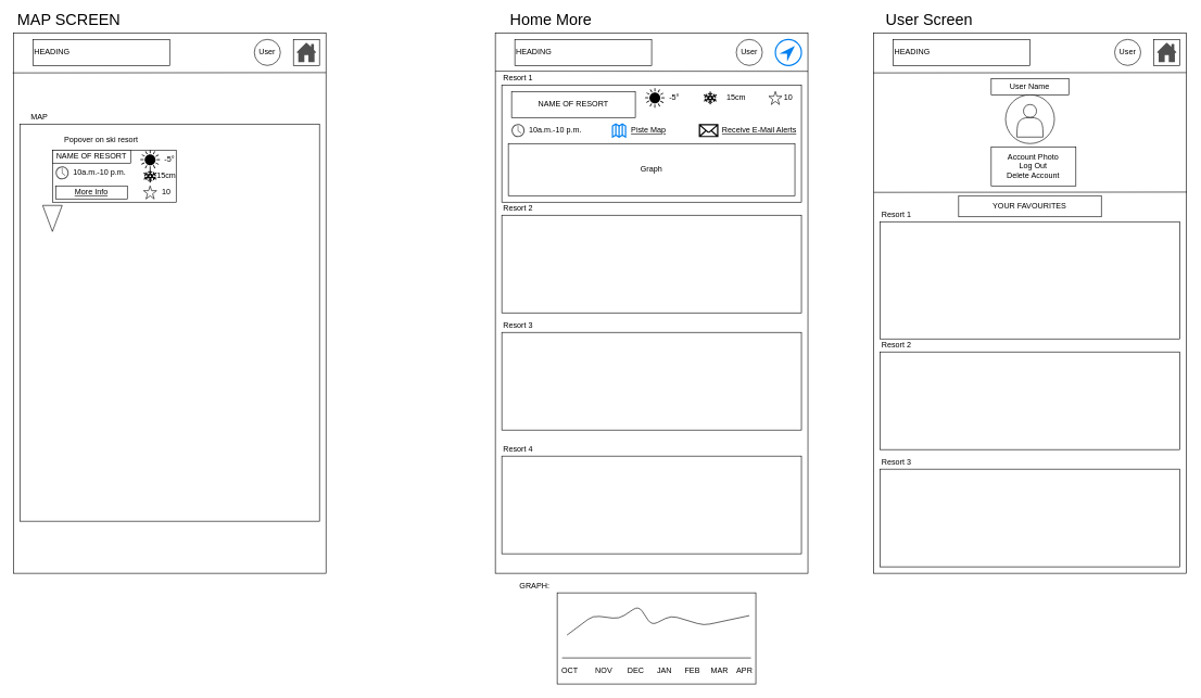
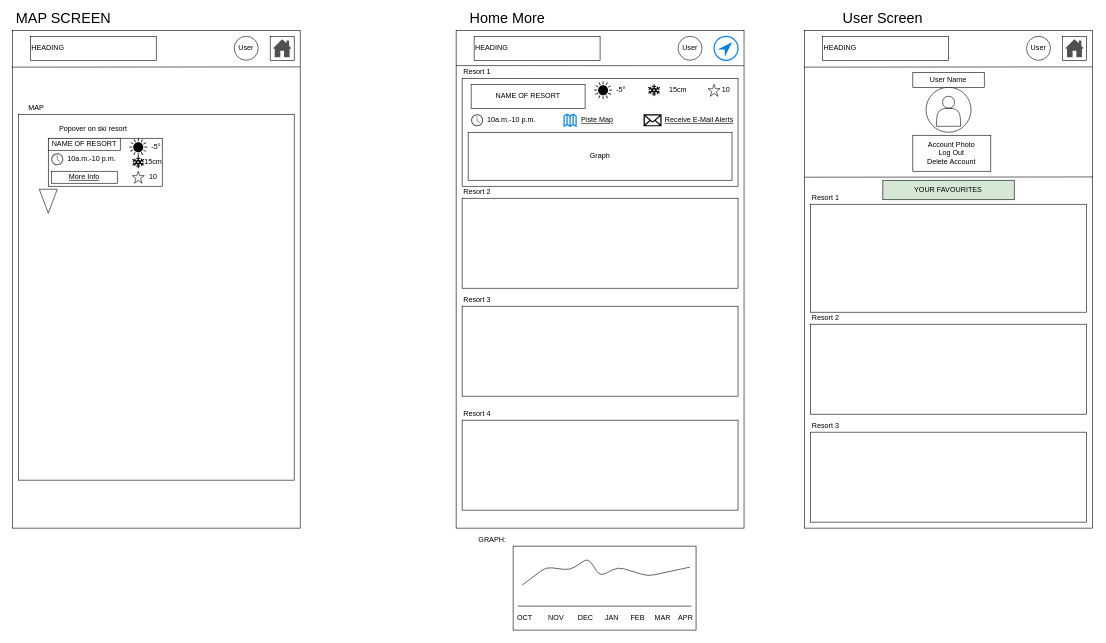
  <mxCell id="0" />
  <mxCell id="1" parent="0" />
  <mxCell id="2" value="" style="rounded=0;whiteSpace=wrap;html=1;" vertex="1" parent="1"><mxGeometry x="1340.96" y="50" width="480" height="830" as="geometry" /></mxCell>
  <mxCell id="3" value="" style="ellipse;whiteSpace=wrap;html=1;aspect=fixed;" vertex="1" parent="1"><mxGeometry x="1543.46" y="145" width="75" height="75" as="geometry" /></mxCell>
  <mxCell id="4" value="" style="rounded=0;whiteSpace=wrap;html=1;" vertex="1" parent="1"><mxGeometry x="760" y="50" width="480" height="830" as="geometry" /></mxCell>
  <mxCell id="5" value="User" style="ellipse;whiteSpace=wrap;html=1;aspect=fixed;" vertex="1" parent="1"><mxGeometry x="1130" y="60" width="40" height="40" as="geometry" /></mxCell>
  <mxCell id="6" value="HEADING" style="rounded=0;whiteSpace=wrap;html=1;align=left;" vertex="1" parent="1"><mxGeometry x="790" y="60" width="210" height="40" as="geometry" /></mxCell>
  <mxCell id="7" value="" style="rounded=0;whiteSpace=wrap;html=1;" vertex="1" parent="1"><mxGeometry x="20" y="50" width="480" height="830" as="geometry" /></mxCell>
  <mxCell id="8" value="" style="endArrow=none;html=1;entryX=-0.002;entryY=0.074;entryDx=0;entryDy=0;entryPerimeter=0;" edge="1" parent="1" target="7"><mxGeometry width="50" height="50" relative="1" as="geometry"><mxPoint x="500" y="111" as="sourcePoint" /><mxPoint x="-80" y="50" as="targetPoint" /></mxGeometry></mxCell>
  <mxCell id="9" value="" style="rounded=0;whiteSpace=wrap;html=1;" vertex="1" parent="1"><mxGeometry x="450" y="60" width="40" height="40" as="geometry" /></mxCell>
  <mxCell id="10" value="User" style="ellipse;whiteSpace=wrap;html=1;aspect=fixed;" vertex="1" parent="1"><mxGeometry x="390" y="60" width="40" height="40" as="geometry" /></mxCell>
  <mxCell id="11" value="HEADING" style="rounded=0;whiteSpace=wrap;html=1;align=left;" vertex="1" parent="1"><mxGeometry x="50" y="60" width="210" height="40" as="geometry" /></mxCell>
  <mxCell id="12" value="" style="rounded=0;whiteSpace=wrap;html=1;" vertex="1" parent="1"><mxGeometry x="30" y="190" width="460" height="610" as="geometry" /></mxCell>
  <mxCell id="13" value="MAP" style="text;html=1;strokeColor=none;fillColor=none;align=center;verticalAlign=middle;whiteSpace=wrap;rounded=0;" vertex="1" parent="1"><mxGeometry x="40" y="170" width="40" height="20" as="geometry" /></mxCell>
  <mxCell id="14" value="" style="triangle;whiteSpace=wrap;html=1;rotation=90;" vertex="1" parent="1"><mxGeometry x="60" y="320" width="40" height="30" as="geometry" /></mxCell>
  <mxCell id="15" value="" style="rounded=0;whiteSpace=wrap;html=1;" vertex="1" parent="1"><mxGeometry x="80" y="230" width="190" height="80" as="geometry" /></mxCell>
  <mxCell id="16" value="Popover on ski resort" style="text;html=1;strokeColor=none;fillColor=none;align=center;verticalAlign=middle;whiteSpace=wrap;rounded=0;" vertex="1" parent="1"><mxGeometry x="70" y="190" width="170" height="50" as="geometry" /></mxCell>
  <mxCell id="17" value="" style="verticalLabelPosition=bottom;verticalAlign=top;html=1;shape=mxgraph.basic.star" vertex="1" parent="1"><mxGeometry x="220" y="285" width="20" height="20" as="geometry" /></mxCell>
  <mxCell id="18" value="10" style="text;html=1;strokeColor=none;fillColor=none;align=center;verticalAlign=middle;whiteSpace=wrap;rounded=0;" vertex="1" parent="1"><mxGeometry x="235" y="285" width="40" height="20" as="geometry" /></mxCell>
  <mxCell id="19" value="NAME OF RESORT" style="rounded=0;whiteSpace=wrap;html=1;" vertex="1" parent="1"><mxGeometry x="80" y="230" width="120" height="20" as="geometry" /></mxCell>
  <mxCell id="20" value="" style="shape=mxgraph.signs.nature.sun_4;html=1;pointerEvents=1;fillColor=#000000;strokeColor=none;verticalLabelPosition=bottom;verticalAlign=top;align=center;" vertex="1" parent="1"><mxGeometry x="215" y="230" width="30" height="30" as="geometry" /></mxCell>
  <mxCell id="21" value="-5°" style="text;html=1;strokeColor=none;fillColor=none;align=center;verticalAlign=middle;whiteSpace=wrap;rounded=0;" vertex="1" parent="1"><mxGeometry x="240" y="235" width="40" height="20" as="geometry" /></mxCell>
  <mxCell id="22" value="15cm" style="text;html=1;strokeColor=none;fillColor=none;align=center;verticalAlign=middle;whiteSpace=wrap;rounded=0;" vertex="1" parent="1"><mxGeometry x="235" y="260" width="40" height="20" as="geometry" /></mxCell>
  <mxCell id="23" value="" style="shape=mxgraph.signs.nature.snowflake;html=1;pointerEvents=1;fillColor=#000000;strokeColor=none;verticalLabelPosition=bottom;verticalAlign=top;align=center;" vertex="1" parent="1"><mxGeometry x="220" y="260" width="20" height="20" as="geometry" /></mxCell>
  <mxCell id="24" value="&lt;u&gt;More Info&lt;/u&gt;" style="rounded=0;whiteSpace=wrap;html=1;" vertex="1" parent="1"><mxGeometry x="85" y="285" width="110" height="20" as="geometry" /></mxCell>
  <mxCell id="25" value="GRAPH:" style="text;html=1;align=center;verticalAlign=middle;resizable=0;points=[];autosize=1;" vertex="1" parent="1"><mxGeometry x="790" y="890" width="60" height="20" as="geometry" /></mxCell>
  <mxCell id="26" value="" style="rounded=0;whiteSpace=wrap;html=1;" vertex="1" parent="1"><mxGeometry x="855" y="910" width="305" height="140" as="geometry" /></mxCell>
  <mxCell id="27" value="OCT&amp;nbsp; &amp;nbsp; &amp;nbsp; &amp;nbsp; NOV&amp;nbsp; &amp;nbsp; &amp;nbsp; &amp;nbsp;DEC&amp;nbsp; &amp;nbsp; &amp;nbsp; JAN&amp;nbsp; &amp;nbsp; &amp;nbsp; FEB&amp;nbsp; &amp;nbsp; &amp;nbsp;MAR&amp;nbsp; &amp;nbsp; APR" style="text;html=1;align=center;verticalAlign=middle;resizable=0;points=[];autosize=1;" vertex="1" parent="1"><mxGeometry x="852.5" y="1020" width="310" height="20" as="geometry" /></mxCell>
  <mxCell id="28" value="" style="endArrow=none;html=1;" edge="1" parent="1"><mxGeometry width="50" height="50" relative="1" as="geometry"><mxPoint x="1152.5" y="1010" as="sourcePoint" /><mxPoint x="862.5" y="1010" as="targetPoint" /></mxGeometry></mxCell>
  <mxCell id="29" value="" style="endArrow=none;html=1;" edge="1" parent="1"><mxGeometry width="50" height="50" relative="1" as="geometry"><mxPoint x="870" y="975" as="sourcePoint" /><mxPoint x="1150" y="945" as="targetPoint" /><Array as="points"><mxPoint x="910" y="945" /><mxPoint x="950" y="950" /><mxPoint x="980" y="930" /><mxPoint x="1000" y="960" /><mxPoint x="1030" y="945" /><mxPoint x="1080" y="960" /></Array></mxGeometry></mxCell>
  <mxCell id="30" value="" style="pointerEvents=1;shadow=0;dashed=0;html=1;strokeColor=none;fillColor=#505050;labelPosition=center;verticalLabelPosition=bottom;verticalAlign=top;outlineConnect=0;align=center;shape=mxgraph.office.concepts.clock;" vertex="1" parent="1"><mxGeometry x="85" y="255" width="20" height="20" as="geometry" /></mxCell>
  <mxCell id="31" value="10a.m.-10 p.m." style="text;html=1;strokeColor=none;fillColor=none;align=center;verticalAlign=middle;whiteSpace=wrap;rounded=0;" vertex="1" parent="1"><mxGeometry x="110" y="255" width="85" height="20" as="geometry" /></mxCell>
  <mxCell id="32" value="" style="rounded=0;whiteSpace=wrap;html=1;" vertex="1" parent="1"><mxGeometry x="770" y="130" width="460" height="180" as="geometry" /></mxCell>
  <mxCell id="33" value="Resort 1" style="text;html=1;strokeColor=none;fillColor=none;align=center;verticalAlign=middle;whiteSpace=wrap;rounded=0;" vertex="1" parent="1"><mxGeometry x="770" y="110" width="50" height="20" as="geometry" /></mxCell>
  <mxCell id="34" value="" style="rounded=0;whiteSpace=wrap;html=1;" vertex="1" parent="1"><mxGeometry x="770" y="330" width="460" height="150" as="geometry" /></mxCell>
  <mxCell id="35" value="Resort 2" style="text;html=1;strokeColor=none;fillColor=none;align=center;verticalAlign=middle;whiteSpace=wrap;rounded=0;" vertex="1" parent="1"><mxGeometry x="770" y="310" width="50" height="20" as="geometry" /></mxCell>
  <mxCell id="36" value="NAME OF RESORT" style="rounded=0;whiteSpace=wrap;html=1;" vertex="1" parent="1"><mxGeometry x="785" y="140" width="190" height="40" as="geometry" /></mxCell>
  <mxCell id="37" value="" style="shape=mxgraph.signs.nature.sun_4;html=1;pointerEvents=1;fillColor=#000000;strokeColor=none;verticalLabelPosition=bottom;verticalAlign=top;align=center;" vertex="1" parent="1"><mxGeometry x="990" y="135" width="30" height="30" as="geometry" /></mxCell>
  <mxCell id="38" value="-5°" style="text;html=1;strokeColor=none;fillColor=none;align=center;verticalAlign=middle;whiteSpace=wrap;rounded=0;" vertex="1" parent="1"><mxGeometry x="1015" y="140" width="40" height="20" as="geometry" /></mxCell>
  <mxCell id="39" value="Graph" style="rounded=0;whiteSpace=wrap;html=1;" vertex="1" parent="1"><mxGeometry x="780" y="220" width="440" height="80" as="geometry" /></mxCell>
  <mxCell id="40" value="" style="shape=mxgraph.signs.tech.mail;html=1;pointerEvents=1;fillColor=#000000;strokeColor=none;verticalLabelPosition=bottom;verticalAlign=top;align=center;" vertex="1" parent="1"><mxGeometry x="1072.5" y="190" width="30" height="20" as="geometry" /></mxCell>
  <mxCell id="41" value="&lt;u&gt;Receive E-Mail Alerts&lt;/u&gt;" style="text;html=1;align=center;verticalAlign=middle;resizable=0;points=[];autosize=1;" vertex="1" parent="1"><mxGeometry x="1100" y="190" width="130" height="20" as="geometry" /></mxCell>
  <mxCell id="42" value="" style="html=1;verticalLabelPosition=bottom;align=center;labelBackgroundColor=#ffffff;verticalAlign=top;strokeWidth=2;strokeColor=#0080F0;shadow=0;dashed=0;shape=mxgraph.ios7.icons.map;" vertex="1" parent="1"><mxGeometry x="940" y="190" width="20" height="20" as="geometry" /></mxCell>
  <mxCell id="43" value="&lt;u&gt;Piste Map&lt;/u&gt;" style="text;html=1;align=center;verticalAlign=middle;resizable=0;points=[];autosize=1;" vertex="1" parent="1"><mxGeometry x="960" y="190" width="70" height="20" as="geometry" /></mxCell>
  <mxCell id="44" value="10" style="text;html=1;strokeColor=none;fillColor=none;align=center;verticalAlign=middle;whiteSpace=wrap;rounded=0;" vertex="1" parent="1"><mxGeometry x="1190" y="140" width="40" height="20" as="geometry" /></mxCell>
  <mxCell id="45" value="10a.m.-10 p.m." style="text;html=1;strokeColor=none;fillColor=none;align=center;verticalAlign=middle;whiteSpace=wrap;rounded=0;" vertex="1" parent="1"><mxGeometry x="810" y="190" width="85" height="20" as="geometry" /></mxCell>
  <mxCell id="46" value="" style="pointerEvents=1;shadow=0;dashed=0;html=1;strokeColor=none;fillColor=#505050;labelPosition=center;verticalLabelPosition=bottom;verticalAlign=top;outlineConnect=0;align=center;shape=mxgraph.office.concepts.clock;" vertex="1" parent="1"><mxGeometry x="785" y="190" width="20" height="20" as="geometry" /></mxCell>
  <mxCell id="47" value="" style="verticalLabelPosition=bottom;verticalAlign=top;html=1;shape=mxgraph.basic.star" vertex="1" parent="1"><mxGeometry x="1180" y="140" width="20" height="20" as="geometry" /></mxCell>
  <mxCell id="48" value="" style="shape=mxgraph.signs.nature.snowflake;html=1;pointerEvents=1;fillColor=#000000;strokeColor=none;verticalLabelPosition=bottom;verticalAlign=top;align=center;" vertex="1" parent="1"><mxGeometry x="1080" y="140" width="20" height="20" as="geometry" /></mxCell>
  <mxCell id="49" value="15cm" style="text;html=1;strokeColor=none;fillColor=none;align=center;verticalAlign=middle;whiteSpace=wrap;rounded=0;" vertex="1" parent="1"><mxGeometry x="1110" y="140" width="40" height="20" as="geometry" /></mxCell>
  <mxCell id="50" value="&lt;span style=&quot;font-size: 24px&quot;&gt;MAP SCREEN&lt;/span&gt;" style="text;html=1;align=center;verticalAlign=middle;resizable=0;points=[];autosize=1;" vertex="1" parent="1"><mxGeometry x="20" y="20" width="170" height="20" as="geometry" /></mxCell>
  <mxCell id="51" value="" style="rounded=0;whiteSpace=wrap;html=1;" vertex="1" parent="1"><mxGeometry x="770" y="510" width="460" height="150" as="geometry" /></mxCell>
  <mxCell id="52" value="Resort 3" style="text;html=1;strokeColor=none;fillColor=none;align=center;verticalAlign=middle;whiteSpace=wrap;rounded=0;" vertex="1" parent="1"><mxGeometry x="770" y="490" width="50" height="20" as="geometry" /></mxCell>
  <mxCell id="53" value="" style="rounded=0;whiteSpace=wrap;html=1;" vertex="1" parent="1"><mxGeometry x="770" y="700" width="460" height="150" as="geometry" /></mxCell>
  <mxCell id="54" value="Resort 4" style="text;html=1;strokeColor=none;fillColor=none;align=center;verticalAlign=middle;whiteSpace=wrap;rounded=0;" vertex="1" parent="1"><mxGeometry x="770" y="680" width="50" height="20" as="geometry" /></mxCell>
  <mxCell id="55" value="" style="html=1;verticalLabelPosition=bottom;align=center;labelBackgroundColor=#ffffff;verticalAlign=top;strokeWidth=2;strokeColor=#0080F0;shadow=0;dashed=0;shape=mxgraph.ios7.icons.location_2;" vertex="1" parent="1"><mxGeometry x="1190" y="60" width="40" height="40" as="geometry" /></mxCell>
  <mxCell id="56" value="" style="endArrow=none;html=1;entryX=-0.002;entryY=0.074;entryDx=0;entryDy=0;entryPerimeter=0;" edge="1" parent="1"><mxGeometry width="50" height="50" relative="1" as="geometry"><mxPoint x="1240" y="109" as="sourcePoint" /><mxPoint x="760" y="108.82" as="targetPoint" /></mxGeometry></mxCell>
  <mxCell id="57" value="&lt;span style=&quot;font-size: 24px&quot;&gt;Home More&lt;br&gt;&lt;/span&gt;" style="text;html=1;align=center;verticalAlign=middle;resizable=0;points=[];autosize=1;" vertex="1" parent="1"><mxGeometry x="765" y="20" width="160" height="20" as="geometry" /></mxCell>
  <mxCell id="58" value="" style="endArrow=none;html=1;entryX=-0.002;entryY=0.074;entryDx=0;entryDy=0;entryPerimeter=0;" edge="1" parent="1" target="2"><mxGeometry width="50" height="50" relative="1" as="geometry"><mxPoint x="1820.96" y="111" as="sourcePoint" /><mxPoint x="1240.96" y="50" as="targetPoint" /></mxGeometry></mxCell>
  <mxCell id="59" value="" style="rounded=0;whiteSpace=wrap;html=1;" vertex="1" parent="1"><mxGeometry x="1770.96" y="60" width="40" height="40" as="geometry" /></mxCell>
  <mxCell id="60" value="User" style="ellipse;whiteSpace=wrap;html=1;aspect=fixed;" vertex="1" parent="1"><mxGeometry x="1710.96" y="60" width="40" height="40" as="geometry" /></mxCell>
  <mxCell id="61" value="HEADING" style="rounded=0;whiteSpace=wrap;html=1;align=left;" vertex="1" parent="1"><mxGeometry x="1370.96" y="60" width="210" height="40" as="geometry" /></mxCell>
- <mxCell id="62" value="&lt;span style=&quot;font-size: 24px&quot;&gt;User Screen&lt;/span&gt;" style="text;html=1;align=center;verticalAlign=middle;resizable=0;points=[];autosize=1;" vertex="1" parent="1"><mxGeometry x="1350.96" y="20" width="150" height="20" as="geometry" /></mxCell>
+ <mxCell id="62" value="&lt;span style=&quot;font-size: 24px&quot;&gt;User Screen&lt;/span&gt;" style="text;html=1;align=center;verticalAlign=middle;resizable=0;points=[];autosize=1;" vertex="1" parent="1"><mxGeometry x="1395.96" y="20" width="150" height="20" as="geometry" /></mxCell>
  <mxCell id="63" value="" style="shape=actor;whiteSpace=wrap;html=1;" vertex="1" parent="1"><mxGeometry x="1560.96" y="160" width="40" height="50" as="geometry" /></mxCell>
  <mxCell id="64" value="User Name" style="rounded=0;whiteSpace=wrap;html=1;" vertex="1" parent="1"><mxGeometry x="1521.44" y="120" width="119.04" height="25" as="geometry" /></mxCell>
  <mxCell id="65" value="Account Photo&lt;br&gt;Log Out&lt;br&gt;Delete Account" style="whiteSpace=wrap;html=1;" vertex="1" parent="1"><mxGeometry x="1521.44" y="225" width="130" height="60" as="geometry" /></mxCell>
  <mxCell id="66" value="" style="endArrow=none;html=1;entryX=-0.002;entryY=0.074;entryDx=0;entryDy=0;entryPerimeter=0;" edge="1" parent="1"><mxGeometry width="50" height="50" relative="1" as="geometry"><mxPoint x="1821.92" y="294.5" as="sourcePoint" /><mxPoint x="1340.96" y="294.92" as="targetPoint" /></mxGeometry></mxCell>
- <mxCell id="67" value="YOUR FAVOURITES" style="rounded=0;whiteSpace=wrap;html=1;" vertex="1" parent="1"><mxGeometry x="1471.44" y="300" width="219.04" height="32.5" as="geometry" /></mxCell>
+ <mxCell id="67" value="YOUR FAVOURITES" style="rounded=0;whiteSpace=wrap;html=1;fillColor=#d5e8d4;" vertex="1" parent="1"><mxGeometry x="1471.44" y="300" width="219.04" height="32.5" as="geometry" /></mxCell>
  <mxCell id="68" value="" style="rounded=0;whiteSpace=wrap;html=1;" vertex="1" parent="1"><mxGeometry x="1350.96" y="340" width="460" height="180" as="geometry" /></mxCell>
  <mxCell id="69" value="Resort 1" style="text;html=1;strokeColor=none;fillColor=none;align=center;verticalAlign=middle;whiteSpace=wrap;rounded=0;" vertex="1" parent="1"><mxGeometry x="1350.96" y="320" width="50" height="20" as="geometry" /></mxCell>
  <mxCell id="70" value="" style="rounded=0;whiteSpace=wrap;html=1;" vertex="1" parent="1"><mxGeometry x="1350.96" y="540" width="460" height="150" as="geometry" /></mxCell>
  <mxCell id="71" value="Resort 2" style="text;html=1;strokeColor=none;fillColor=none;align=center;verticalAlign=middle;whiteSpace=wrap;rounded=0;" vertex="1" parent="1"><mxGeometry x="1350.96" y="520" width="50" height="20" as="geometry" /></mxCell>
  <mxCell id="72" value="" style="rounded=0;whiteSpace=wrap;html=1;" vertex="1" parent="1"><mxGeometry x="1350.96" y="720" width="460" height="150" as="geometry" /></mxCell>
  <mxCell id="73" value="Resort 3" style="text;html=1;strokeColor=none;fillColor=none;align=center;verticalAlign=middle;whiteSpace=wrap;rounded=0;" vertex="1" parent="1"><mxGeometry x="1350.96" y="700" width="50" height="20" as="geometry" /></mxCell>
  <mxCell id="74" value="" style="pointerEvents=1;shadow=0;dashed=0;html=1;strokeColor=none;fillColor=#505050;labelPosition=center;verticalLabelPosition=bottom;verticalAlign=top;outlineConnect=0;align=center;shape=mxgraph.office.concepts.home;" vertex="1" parent="1"><mxGeometry x="455" y="65" width="30" height="30" as="geometry" /></mxCell>
  <mxCell id="75" value="" style="pointerEvents=1;shadow=0;dashed=0;html=1;strokeColor=none;fillColor=#505050;labelPosition=center;verticalLabelPosition=bottom;verticalAlign=top;outlineConnect=0;align=center;shape=mxgraph.office.concepts.home;" vertex="1" parent="1"><mxGeometry x="1775.96" y="65" width="30" height="30" as="geometry" /></mxCell>
